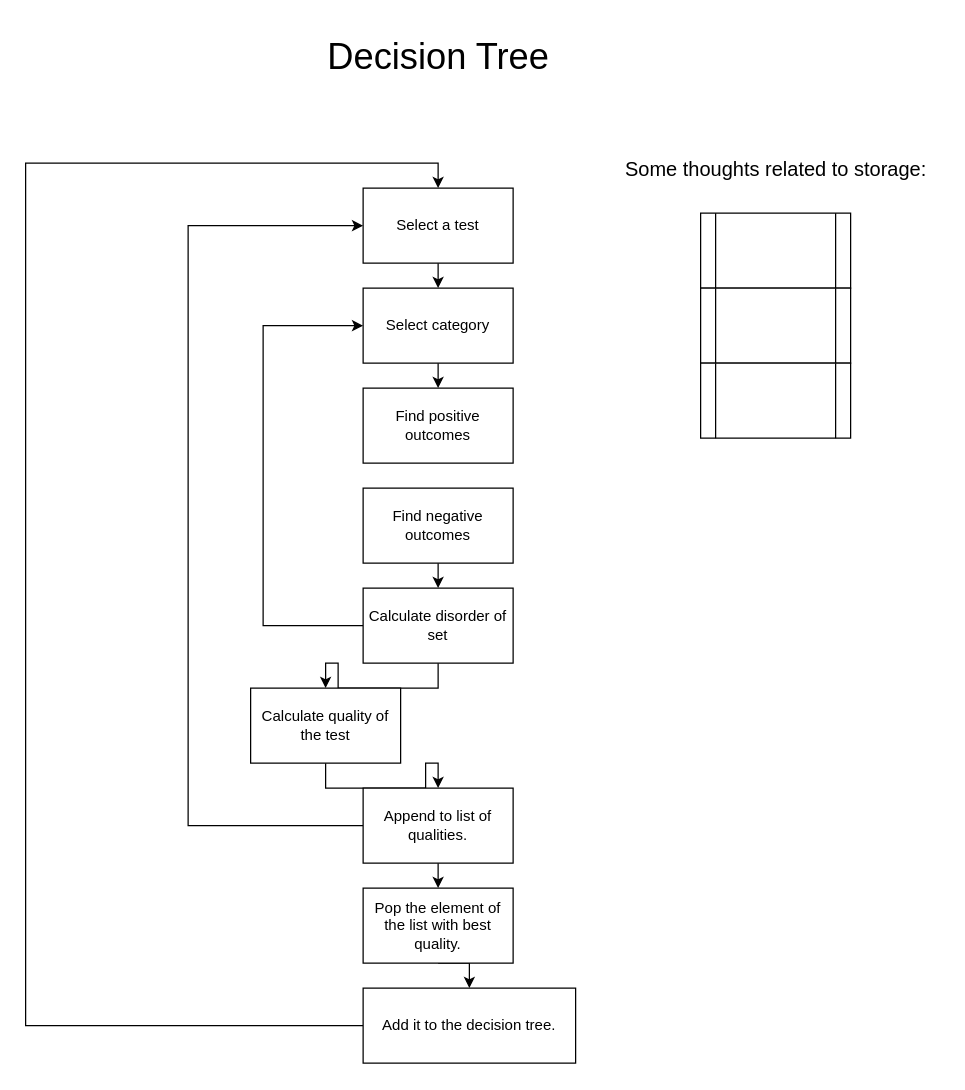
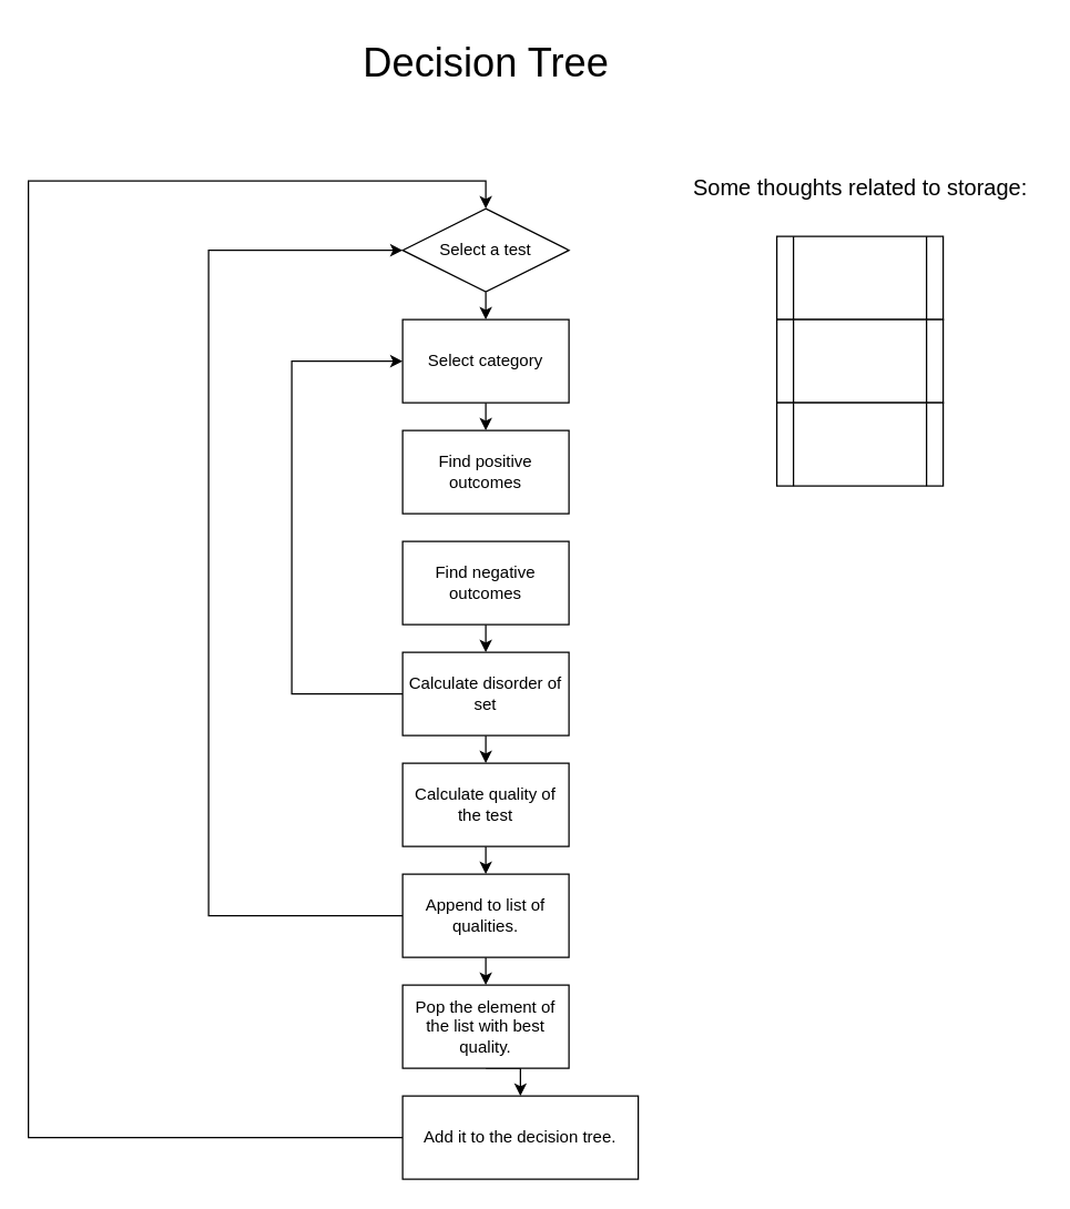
  <mxCell id="0" />
  <mxCell id="1" parent="0" />
  <mxCell id="2" style="edgeStyle=orthogonalEdgeStyle;rounded=0;orthogonalLoop=1;jettySize=auto;html=1;exitX=0.5;exitY=1;exitDx=0;exitDy=0;entryX=0.5;entryY=0;entryDx=0;entryDy=0;" edge="1" parent="1" source="3" target="5"><mxGeometry relative="1" as="geometry" /></mxCell>
- <mxCell id="3" value="Select a test" style="rounded=0;whiteSpace=wrap;html=1;" vertex="1" parent="1"><mxGeometry x="290" y="150" width="120" height="60" as="geometry" /></mxCell>
+ <mxCell id="3" value="Select a test" style="rhombus;whiteSpace=wrap;html=1;" vertex="1" parent="1"><mxGeometry x="290" y="150" width="120" height="60" as="geometry" /></mxCell>
  <mxCell id="4" style="edgeStyle=orthogonalEdgeStyle;rounded=0;orthogonalLoop=1;jettySize=auto;html=1;exitX=0.5;exitY=1;exitDx=0;exitDy=0;entryX=0.5;entryY=0;entryDx=0;entryDy=0;" edge="1" parent="1" source="5" target="6"><mxGeometry relative="1" as="geometry" /></mxCell>
  <mxCell id="5" value="Select category" style="rounded=0;whiteSpace=wrap;html=1;" vertex="1" parent="1"><mxGeometry x="290" y="230" width="120" height="60" as="geometry" /></mxCell>
  <mxCell id="6" value="Find positive outcomes" style="rounded=0;whiteSpace=wrap;html=1;" vertex="1" parent="1"><mxGeometry x="290" y="310" width="120" height="60" as="geometry" /></mxCell>
  <mxCell id="7" style="edgeStyle=orthogonalEdgeStyle;rounded=0;orthogonalLoop=1;jettySize=auto;html=1;exitX=0.5;exitY=1;exitDx=0;exitDy=0;entryX=0.5;entryY=0;entryDx=0;entryDy=0;" edge="1" parent="1" source="8" target="11"><mxGeometry relative="1" as="geometry" /></mxCell>
  <mxCell id="8" value="Find negative outcomes" style="rounded=0;whiteSpace=wrap;html=1;" vertex="1" parent="1"><mxGeometry x="290" y="390" width="120" height="60" as="geometry" /></mxCell>
  <mxCell id="9" style="edgeStyle=orthogonalEdgeStyle;rounded=0;orthogonalLoop=1;jettySize=auto;html=1;exitX=0;exitY=0.5;exitDx=0;exitDy=0;entryX=0;entryY=0.5;entryDx=0;entryDy=0;" edge="1" parent="1" source="11" target="5"><mxGeometry relative="1" as="geometry"><Array as="points"><mxPoint x="210" y="500" /><mxPoint x="210" y="260" /></Array></mxGeometry></mxCell>
  <mxCell id="10" style="edgeStyle=orthogonalEdgeStyle;rounded=0;orthogonalLoop=1;jettySize=auto;html=1;exitX=0.5;exitY=1;exitDx=0;exitDy=0;entryX=0.5;entryY=0;entryDx=0;entryDy=0;" edge="1" parent="1" source="11" target="13"><mxGeometry relative="1" as="geometry" /></mxCell>
  <mxCell id="11" value="Calculate disorder of set" style="rounded=0;whiteSpace=wrap;html=1;" vertex="1" parent="1"><mxGeometry x="290" y="470" width="120" height="60" as="geometry" /></mxCell>
  <mxCell id="12" style="edgeStyle=orthogonalEdgeStyle;rounded=0;orthogonalLoop=1;jettySize=auto;html=1;exitX=0.5;exitY=1;exitDx=0;exitDy=0;entryX=0.5;entryY=0;entryDx=0;entryDy=0;" edge="1" parent="1" source="13" target="19"><mxGeometry relative="1" as="geometry" /></mxCell>
- <mxCell id="13" value="Calculate quality of the test" style="rounded=0;whiteSpace=wrap;html=1;" vertex="1" parent="1"><mxGeometry x="200" y="550" width="120" height="60" as="geometry" /></mxCell>
+ <mxCell id="13" value="Calculate quality of the test" style="rounded=0;whiteSpace=wrap;html=1;" vertex="1" parent="1"><mxGeometry x="290" y="550" width="120" height="60" as="geometry" /></mxCell>
  <mxCell id="14" value="" style="shape=process;whiteSpace=wrap;html=1;backgroundOutline=1;" vertex="1" parent="1"><mxGeometry x="560" y="170" width="120" height="60" as="geometry" /></mxCell>
  <mxCell id="15" value="" style="shape=process;whiteSpace=wrap;html=1;backgroundOutline=1;" vertex="1" parent="1"><mxGeometry x="560" y="230" width="120" height="60" as="geometry" /></mxCell>
  <mxCell id="16" value="" style="shape=process;whiteSpace=wrap;html=1;backgroundOutline=1;" vertex="1" parent="1"><mxGeometry x="560" y="290" width="120" height="60" as="geometry" /></mxCell>
  <mxCell id="17" style="edgeStyle=orthogonalEdgeStyle;rounded=0;orthogonalLoop=1;jettySize=auto;html=1;exitX=0;exitY=0.5;exitDx=0;exitDy=0;entryX=0;entryY=0.5;entryDx=0;entryDy=0;" edge="1" parent="1" source="19" target="3"><mxGeometry relative="1" as="geometry"><Array as="points"><mxPoint x="150" y="660" /><mxPoint x="150" y="180" /></Array></mxGeometry></mxCell>
  <mxCell id="18" style="edgeStyle=orthogonalEdgeStyle;rounded=0;orthogonalLoop=1;jettySize=auto;html=1;exitX=0.5;exitY=1;exitDx=0;exitDy=0;entryX=0.5;entryY=0;entryDx=0;entryDy=0;" edge="1" parent="1" source="19" target="21"><mxGeometry relative="1" as="geometry" /></mxCell>
  <mxCell id="19" value="Append to list of qualities." style="rounded=0;whiteSpace=wrap;html=1;" vertex="1" parent="1"><mxGeometry x="290" y="630" width="120" height="60" as="geometry" /></mxCell>
  <mxCell id="20" style="edgeStyle=orthogonalEdgeStyle;rounded=0;orthogonalLoop=1;jettySize=auto;html=1;exitX=0.5;exitY=1;exitDx=0;exitDy=0;entryX=0.5;entryY=0;entryDx=0;entryDy=0;" edge="1" parent="1" source="21" target="23"><mxGeometry relative="1" as="geometry" /></mxCell>
  <mxCell id="21" value="Pop the element of the list with best quality." style="rounded=0;whiteSpace=wrap;html=1;" vertex="1" parent="1"><mxGeometry x="290" y="710" width="120" height="60" as="geometry" /></mxCell>
  <mxCell id="22" style="edgeStyle=orthogonalEdgeStyle;rounded=0;orthogonalLoop=1;jettySize=auto;html=1;exitX=0;exitY=0.5;exitDx=0;exitDy=0;entryX=0.5;entryY=0;entryDx=0;entryDy=0;" edge="1" parent="1" source="23" target="3"><mxGeometry relative="1" as="geometry"><Array as="points"><mxPoint x="20" y="820" /><mxPoint x="20" y="130" /><mxPoint x="350" y="130" /></Array></mxGeometry></mxCell>
  <mxCell id="23" value="Add it to the decision tree." style="rounded=0;whiteSpace=wrap;html=1;" vertex="1" parent="1"><mxGeometry x="290" y="790" width="170" height="60" as="geometry" /></mxCell>
  <mxCell id="24" value="&lt;font style=&quot;font-size: 16px;&quot;&gt;Some thoughts related to storage:&lt;/font&gt;" style="text;html=1;align=center;verticalAlign=middle;resizable=0;points=[];autosize=1;strokeColor=none;fillColor=none;" vertex="1" parent="1"><mxGeometry x="490" y="120" width="260" height="30" as="geometry" /></mxCell>
  <mxCell id="25" value="&lt;font style=&quot;font-size: 29px;&quot;&gt;Decision Tree&lt;/font&gt;" style="text;html=1;align=center;verticalAlign=middle;resizable=0;points=[];autosize=1;strokeColor=none;fillColor=none;" vertex="1" parent="1"><mxGeometry x="250" y="20" width="200" height="50" as="geometry" /></mxCell>
